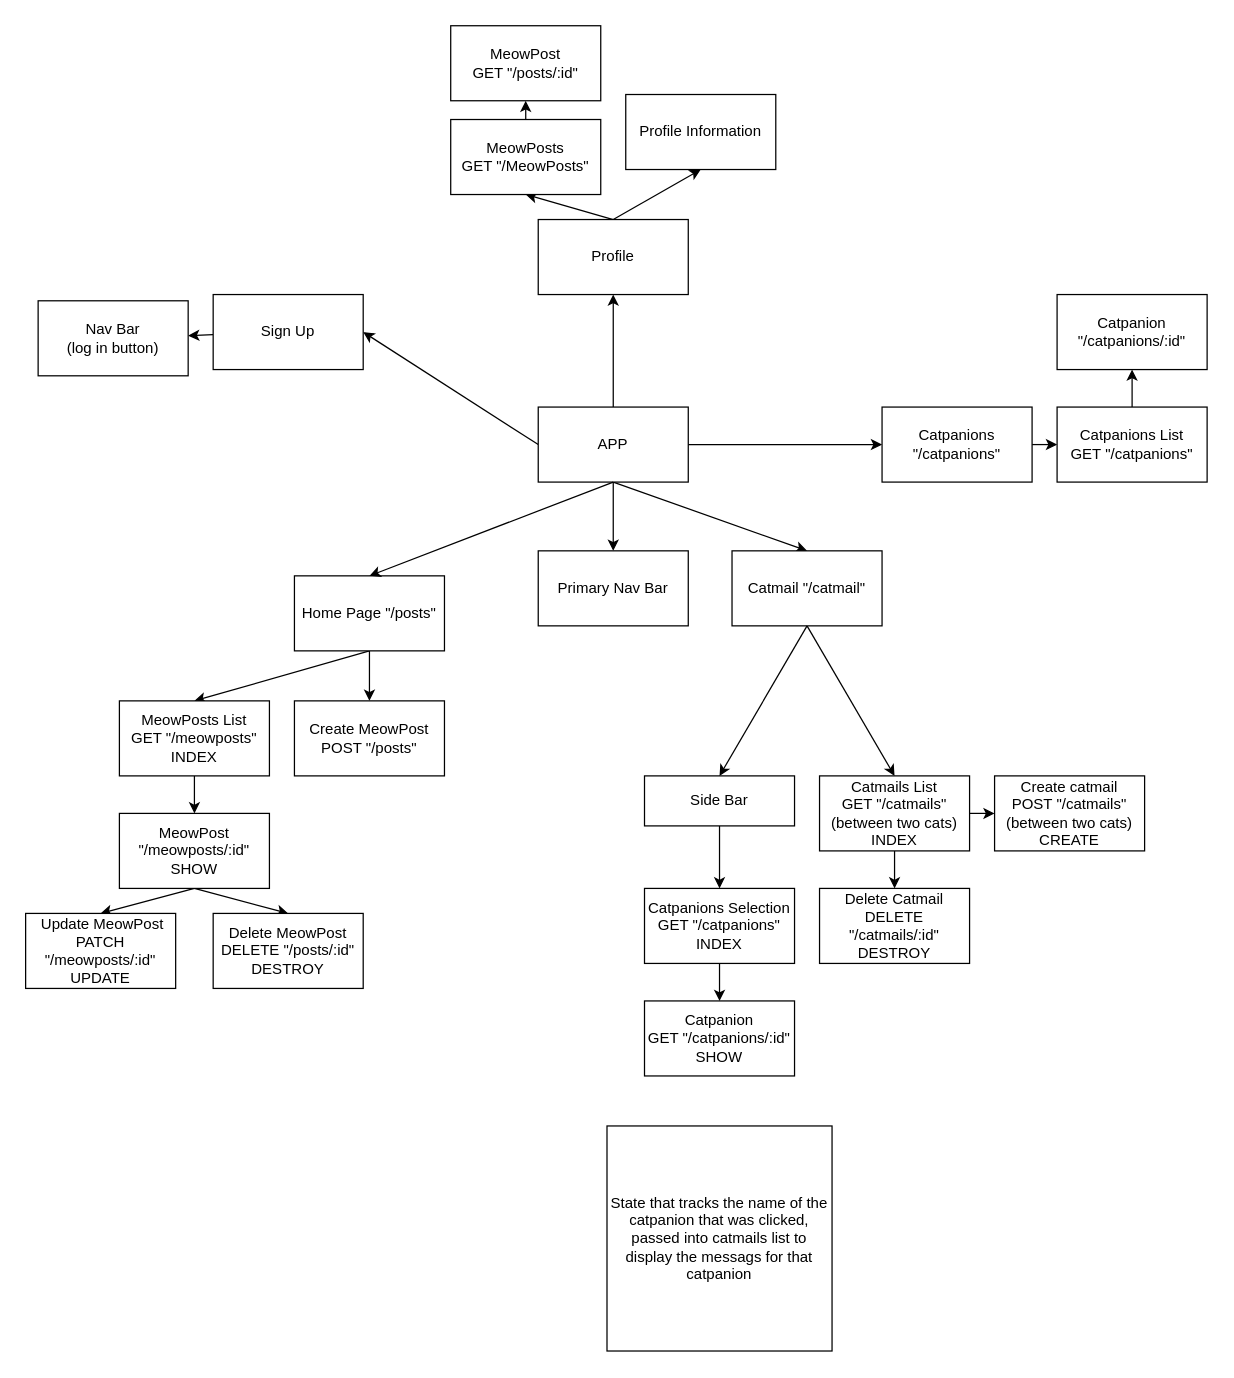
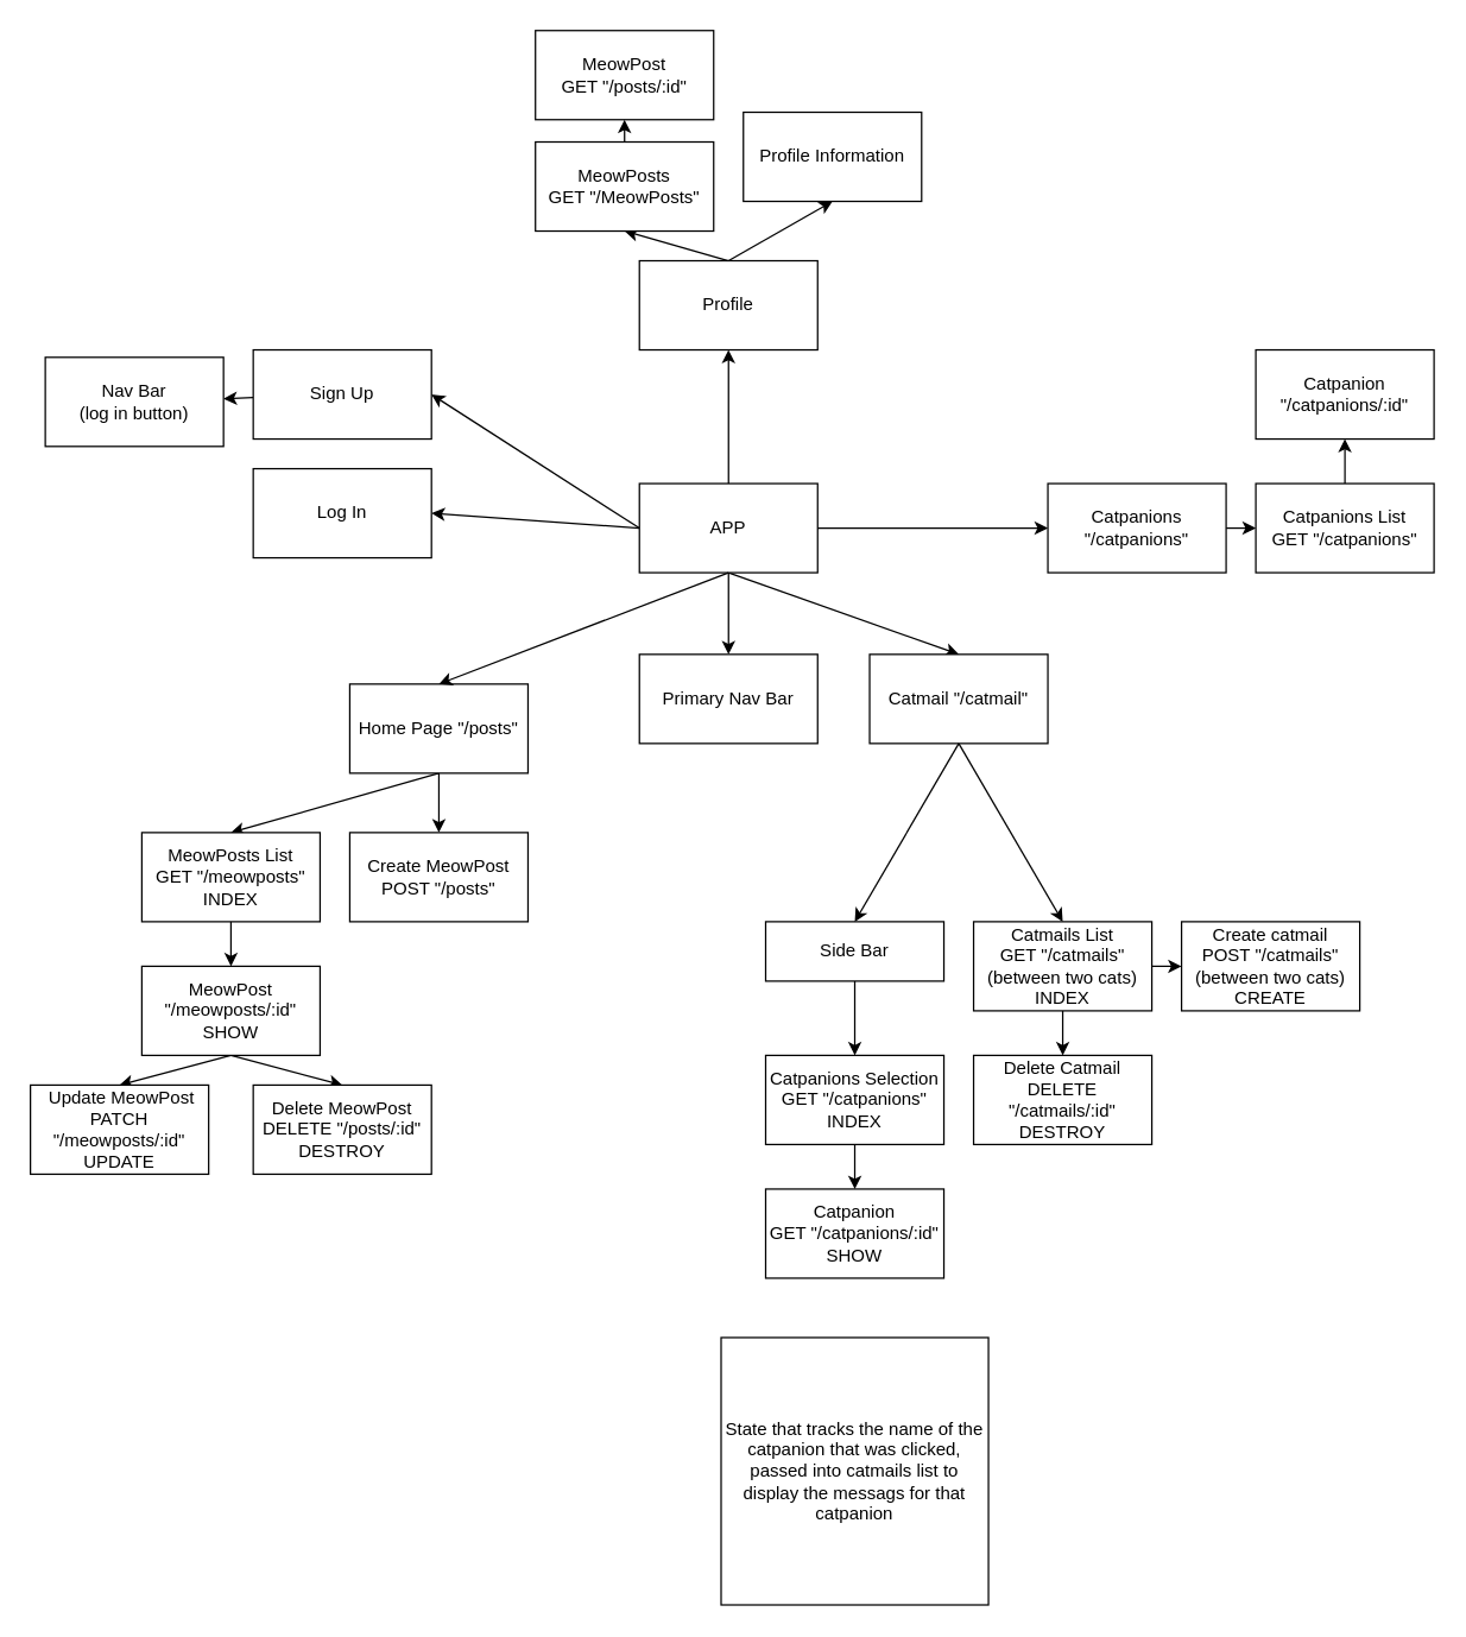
  <mxCell id="0" />
  <mxCell id="1" parent="0" />
  <mxCell id="2" value="" style="edgeStyle=none;html=1;exitX=0;exitY=0.5;exitDx=0;exitDy=0;entryX=1;entryY=0.5;entryDx=0;entryDy=0;" edge="1" parent="1" source="7" target="9"><mxGeometry relative="1" as="geometry" /></mxCell>
+ <mxCell id="3" value="" style="edgeStyle=none;html=1;entryX=1;entryY=0.5;entryDx=0;entryDy=0;exitX=0;exitY=0.5;exitDx=0;exitDy=0;" edge="1" parent="1" source="7" target="10"><mxGeometry relative="1" as="geometry"><mxPoint x="350" y="355" as="targetPoint" /></mxGeometry></mxCell>
  <mxCell id="4" value="" style="edgeStyle=none;html=1;entryX=0.5;entryY=0;entryDx=0;entryDy=0;" edge="1" parent="1" target="16"><mxGeometry relative="1" as="geometry"><mxPoint x="490" y="385" as="sourcePoint" /><mxPoint x="650" y="355" as="targetPoint" /></mxGeometry></mxCell>
  <mxCell id="5" value="" style="edgeStyle=none;html=1;" edge="1" parent="1" source="7" target="43"><mxGeometry relative="1" as="geometry" /></mxCell>
  <mxCell id="6" value="" style="edgeStyle=none;html=1;" edge="1" parent="1" source="7" target="49"><mxGeometry relative="1" as="geometry" /></mxCell>
  <mxCell id="7" value="APP" style="rounded=0;whiteSpace=wrap;html=1;" vertex="1" parent="1"><mxGeometry x="430" y="325" width="120" height="60" as="geometry" /></mxCell>
  <mxCell id="8" value="" style="edgeStyle=none;html=1;" edge="1" parent="1" source="9" target="48"><mxGeometry relative="1" as="geometry" /></mxCell>
  <mxCell id="9" value="Sign Up" style="whiteSpace=wrap;html=1;rounded=0;" vertex="1" parent="1"><mxGeometry x="170" y="235" width="120" height="60" as="geometry" /></mxCell>
+ <mxCell id="10" value="Log In" style="whiteSpace=wrap;html=1;rounded=0;" vertex="1" parent="1"><mxGeometry x="170" y="315" width="120" height="60" as="geometry" /></mxCell>
  <mxCell id="11" value="" style="edgeStyle=none;html=1;exitX=0.5;exitY=1;exitDx=0;exitDy=0;entryX=0.5;entryY=0;entryDx=0;entryDy=0;" edge="1" parent="1" source="13" target="21"><mxGeometry relative="1" as="geometry" /></mxCell>
  <mxCell id="12" value="" style="edgeStyle=none;html=1;entryX=0.5;entryY=0;entryDx=0;entryDy=0;exitX=0.5;exitY=1;exitDx=0;exitDy=0;" edge="1" parent="1" source="13" target="22"><mxGeometry relative="1" as="geometry" /></mxCell>
  <mxCell id="13" value="Home Page &quot;/posts&quot;" style="whiteSpace=wrap;html=1;rounded=0;" vertex="1" parent="1"><mxGeometry x="235" y="460" width="120" height="60" as="geometry" /></mxCell>
  <mxCell id="14" value="" style="endArrow=classic;html=1;exitX=0.5;exitY=1;exitDx=0;exitDy=0;entryX=0.5;entryY=0;entryDx=0;entryDy=0;" edge="1" parent="1" source="7" target="13"><mxGeometry width="50" height="50" relative="1" as="geometry"><mxPoint x="480" y="685" as="sourcePoint" /><mxPoint x="530" y="635" as="targetPoint" /></mxGeometry></mxCell>
  <mxCell id="15" value="" style="edgeStyle=none;html=1;exitX=0.5;exitY=1;exitDx=0;exitDy=0;entryX=0.5;entryY=0;entryDx=0;entryDy=0;" edge="1" parent="1" source="16" target="28"><mxGeometry relative="1" as="geometry" /></mxCell>
  <mxCell id="16" value="Catmail &quot;/catmail&quot;" style="whiteSpace=wrap;html=1;rounded=0;" vertex="1" parent="1"><mxGeometry x="585" y="440" width="120" height="60" as="geometry" /></mxCell>
  <mxCell id="17" style="edgeStyle=none;html=1;exitX=1;exitY=0.5;exitDx=0;exitDy=0;entryX=0;entryY=0.5;entryDx=0;entryDy=0;" edge="1" parent="1" source="18" target="37"><mxGeometry relative="1" as="geometry" /></mxCell>
  <mxCell id="18" value="Catpanions &quot;/catpanions&quot;" style="whiteSpace=wrap;html=1;rounded=0;" vertex="1" parent="1"><mxGeometry x="705" y="325" width="120" height="60" as="geometry" /></mxCell>
  <mxCell id="19" value="" style="endArrow=classic;html=1;entryX=0;entryY=0.5;entryDx=0;entryDy=0;exitX=1;exitY=0.5;exitDx=0;exitDy=0;" edge="1" parent="1" source="7" target="18"><mxGeometry width="50" height="50" relative="1" as="geometry"><mxPoint x="565" y="310" as="sourcePoint" /><mxPoint x="605" y="560" as="targetPoint" /></mxGeometry></mxCell>
  <mxCell id="20" value="" style="edgeStyle=none;html=1;" edge="1" parent="1" source="21" target="25"><mxGeometry relative="1" as="geometry" /></mxCell>
  <mxCell id="21" value="MeowPosts List&lt;br&gt;GET &quot;/meowposts&quot;&lt;br&gt;INDEX" style="whiteSpace=wrap;html=1;rounded=0;" vertex="1" parent="1"><mxGeometry x="95" y="560" width="120" height="60" as="geometry" /></mxCell>
  <mxCell id="22" value="Create MeowPost&lt;br&gt;POST &quot;/posts&quot;" style="whiteSpace=wrap;html=1;rounded=0;" vertex="1" parent="1"><mxGeometry x="235" y="560" width="120" height="60" as="geometry" /></mxCell>
  <mxCell id="23" style="edgeStyle=none;html=1;exitX=0.5;exitY=1;exitDx=0;exitDy=0;entryX=0.5;entryY=0;entryDx=0;entryDy=0;" edge="1" parent="1" source="25" target="32"><mxGeometry relative="1" as="geometry" /></mxCell>
  <mxCell id="24" style="edgeStyle=none;html=1;exitX=0.5;exitY=1;exitDx=0;exitDy=0;entryX=0.5;entryY=0;entryDx=0;entryDy=0;" edge="1" parent="1" source="25" target="33"><mxGeometry relative="1" as="geometry" /></mxCell>
  <mxCell id="25" value="MeowPost&lt;br&gt;&quot;/meowposts/:id&quot;&lt;br&gt;SHOW" style="whiteSpace=wrap;html=1;rounded=0;" vertex="1" parent="1"><mxGeometry x="95" y="650" width="120" height="60" as="geometry" /></mxCell>
  <mxCell id="26" value="" style="edgeStyle=none;html=1;" edge="1" parent="1" source="28"><mxGeometry relative="1" as="geometry"><mxPoint x="715" y="710" as="targetPoint" /></mxGeometry></mxCell>
  <mxCell id="27" value="" style="edgeStyle=none;html=1;exitX=1;exitY=0.5;exitDx=0;exitDy=0;entryX=0;entryY=0.5;entryDx=0;entryDy=0;" edge="1" parent="1" source="28" target="39"><mxGeometry relative="1" as="geometry"><mxPoint x="795" y="660" as="targetPoint" /></mxGeometry></mxCell>
  <mxCell id="28" value="Catmails List&lt;br&gt;GET &quot;/catmails&quot;&lt;br&gt;(between two cats)&lt;br&gt;INDEX" style="whiteSpace=wrap;html=1;rounded=0;" vertex="1" parent="1"><mxGeometry x="655" y="620" width="120" height="60" as="geometry" /></mxCell>
  <mxCell id="29" value="" style="edgeStyle=none;html=1;" edge="1" parent="1" source="30" target="35"><mxGeometry relative="1" as="geometry" /></mxCell>
  <mxCell id="30" value="Side Bar" style="whiteSpace=wrap;html=1;rounded=0;" vertex="1" parent="1"><mxGeometry x="515" y="620" width="120" height="40" as="geometry" /></mxCell>
  <mxCell id="31" value="" style="edgeStyle=none;html=1;exitX=0.5;exitY=1;exitDx=0;exitDy=0;entryX=0.5;entryY=0;entryDx=0;entryDy=0;" edge="1" parent="1" source="16" target="30"><mxGeometry relative="1" as="geometry"><mxPoint x="725" y="510" as="sourcePoint" /><mxPoint x="765" y="550" as="targetPoint" /></mxGeometry></mxCell>
  <mxCell id="32" value="Delete MeowPost&lt;br&gt;DELETE &quot;/posts/:id&quot;&lt;br&gt;DESTROY" style="whiteSpace=wrap;html=1;rounded=0;" vertex="1" parent="1"><mxGeometry x="170" y="730" width="120" height="60" as="geometry" /></mxCell>
  <mxCell id="33" value="&amp;nbsp;Update MeowPost&lt;br&gt;PATCH &quot;/meowposts/:id&quot;&lt;br&gt;UPDATE" style="whiteSpace=wrap;html=1;rounded=0;" vertex="1" parent="1"><mxGeometry x="20" y="730" width="120" height="60" as="geometry" /></mxCell>
  <mxCell id="34" value="" style="edgeStyle=none;html=1;" edge="1" parent="1" source="35" target="38"><mxGeometry relative="1" as="geometry" /></mxCell>
  <mxCell id="35" value="Catpanions Selection&lt;br&gt;GET &quot;/catpanions&quot;&lt;br&gt;INDEX" style="whiteSpace=wrap;html=1;rounded=0;" vertex="1" parent="1"><mxGeometry x="515" y="710" width="120" height="60" as="geometry" /></mxCell>
  <mxCell id="36" value="" style="edgeStyle=none;html=1;" edge="1" parent="1" source="37" target="47"><mxGeometry relative="1" as="geometry" /></mxCell>
  <mxCell id="37" value="Catpanions List&lt;br&gt;GET &quot;/catpanions&quot;" style="whiteSpace=wrap;html=1;rounded=0;" vertex="1" parent="1"><mxGeometry x="845" y="325" width="120" height="60" as="geometry" /></mxCell>
  <mxCell id="38" value="Catpanion&lt;br&gt;GET &quot;/catpanions/:id&quot;&lt;br&gt;SHOW" style="whiteSpace=wrap;html=1;rounded=0;" vertex="1" parent="1"><mxGeometry x="515" y="800" width="120" height="60" as="geometry" /></mxCell>
  <mxCell id="39" value="Create catmail&lt;br&gt;POST &quot;/catmails&quot;&lt;br&gt;(between two cats)&lt;br&gt;CREATE" style="whiteSpace=wrap;html=1;rounded=0;" vertex="1" parent="1"><mxGeometry x="795" y="620" width="120" height="60" as="geometry" /></mxCell>
  <mxCell id="40" value="Delete Catmail&lt;br&gt;DELETE &quot;/catmails/:id&quot;&lt;br&gt;DESTROY" style="whiteSpace=wrap;html=1;rounded=0;" vertex="1" parent="1"><mxGeometry x="655" y="710" width="120" height="60" as="geometry" /></mxCell>
  <mxCell id="41" value="" style="edgeStyle=none;html=1;exitX=0.5;exitY=0;exitDx=0;exitDy=0;entryX=0.5;entryY=1;entryDx=0;entryDy=0;" edge="1" parent="1" source="43" target="45"><mxGeometry relative="1" as="geometry" /></mxCell>
  <mxCell id="42" style="edgeStyle=none;html=1;exitX=0.5;exitY=0;exitDx=0;exitDy=0;entryX=0.5;entryY=1;entryDx=0;entryDy=0;" edge="1" parent="1" source="43" target="46"><mxGeometry relative="1" as="geometry" /></mxCell>
  <mxCell id="43" value="Profile" style="whiteSpace=wrap;html=1;rounded=0;" vertex="1" parent="1"><mxGeometry x="430" y="175" width="120" height="60" as="geometry" /></mxCell>
  <mxCell id="44" value="" style="edgeStyle=none;html=1;" edge="1" parent="1" source="45" target="51"><mxGeometry relative="1" as="geometry" /></mxCell>
  <mxCell id="45" value="MeowPosts&lt;br&gt;GET &quot;/MeowPosts&quot;" style="whiteSpace=wrap;html=1;rounded=0;" vertex="1" parent="1"><mxGeometry x="360" y="95" width="120" height="60" as="geometry" /></mxCell>
  <mxCell id="46" value="Profile Information" style="whiteSpace=wrap;html=1;rounded=0;" vertex="1" parent="1"><mxGeometry x="500" y="75" width="120" height="60" as="geometry" /></mxCell>
  <mxCell id="47" value="Catpanion&lt;br&gt;&quot;/catpanions/:id&quot;" style="whiteSpace=wrap;html=1;rounded=0;" vertex="1" parent="1"><mxGeometry x="845" y="235" width="120" height="60" as="geometry" /></mxCell>
  <mxCell id="48" value="Nav Bar&lt;br&gt;(log in button)" style="whiteSpace=wrap;html=1;rounded=0;" vertex="1" parent="1"><mxGeometry x="30" y="240" width="120" height="60" as="geometry" /></mxCell>
  <mxCell id="49" value="Primary Nav Bar" style="whiteSpace=wrap;html=1;rounded=0;" vertex="1" parent="1"><mxGeometry x="430" y="440" width="120" height="60" as="geometry" /></mxCell>
  <mxCell id="50" value="State that tracks the name of the catpanion that was clicked, passed into catmails list to display the messags for that catpanion" style="whiteSpace=wrap;html=1;aspect=fixed;" vertex="1" parent="1"><mxGeometry x="485" y="900" width="180" height="180" as="geometry" /></mxCell>
  <mxCell id="51" value="MeowPost&lt;br&gt;GET &quot;/posts/:id&quot;" style="whiteSpace=wrap;html=1;rounded=0;" vertex="1" parent="1"><mxGeometry x="360" y="20" width="120" height="60" as="geometry" /></mxCell>
